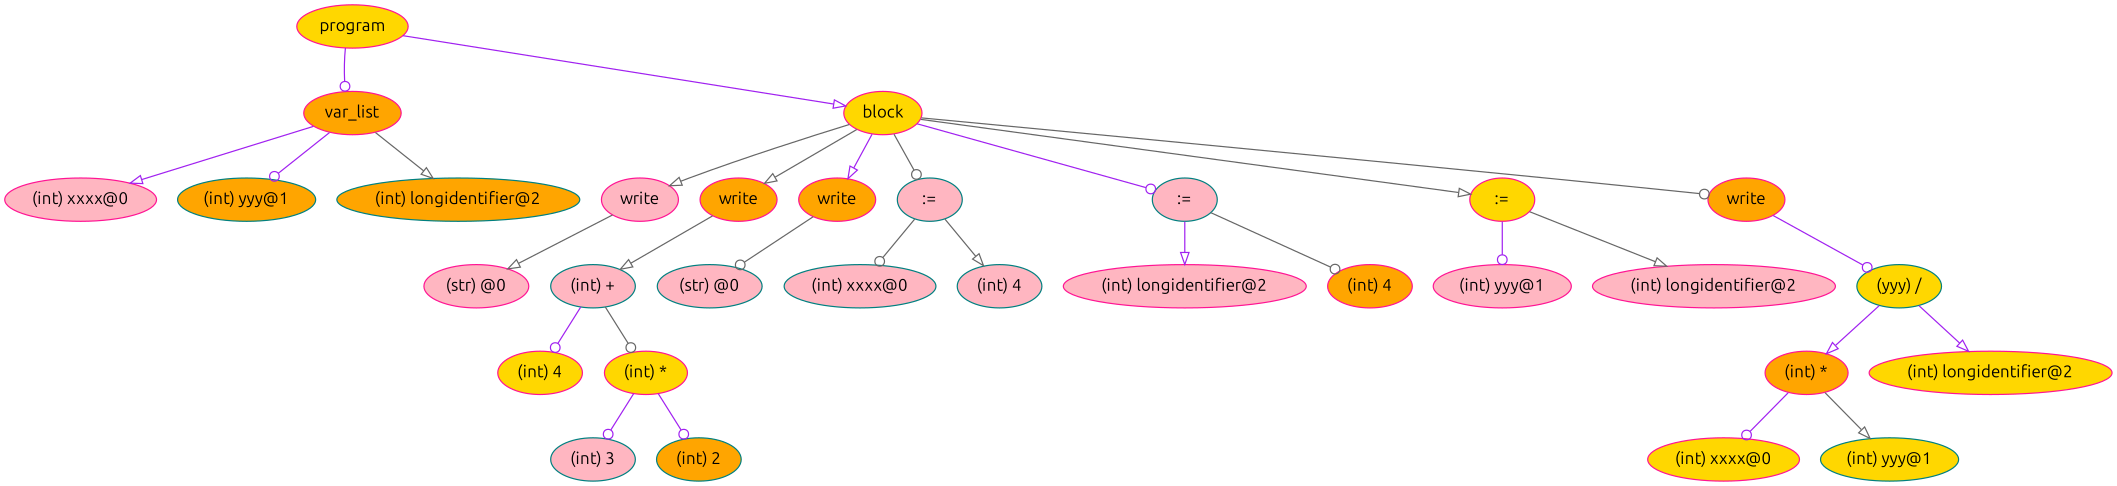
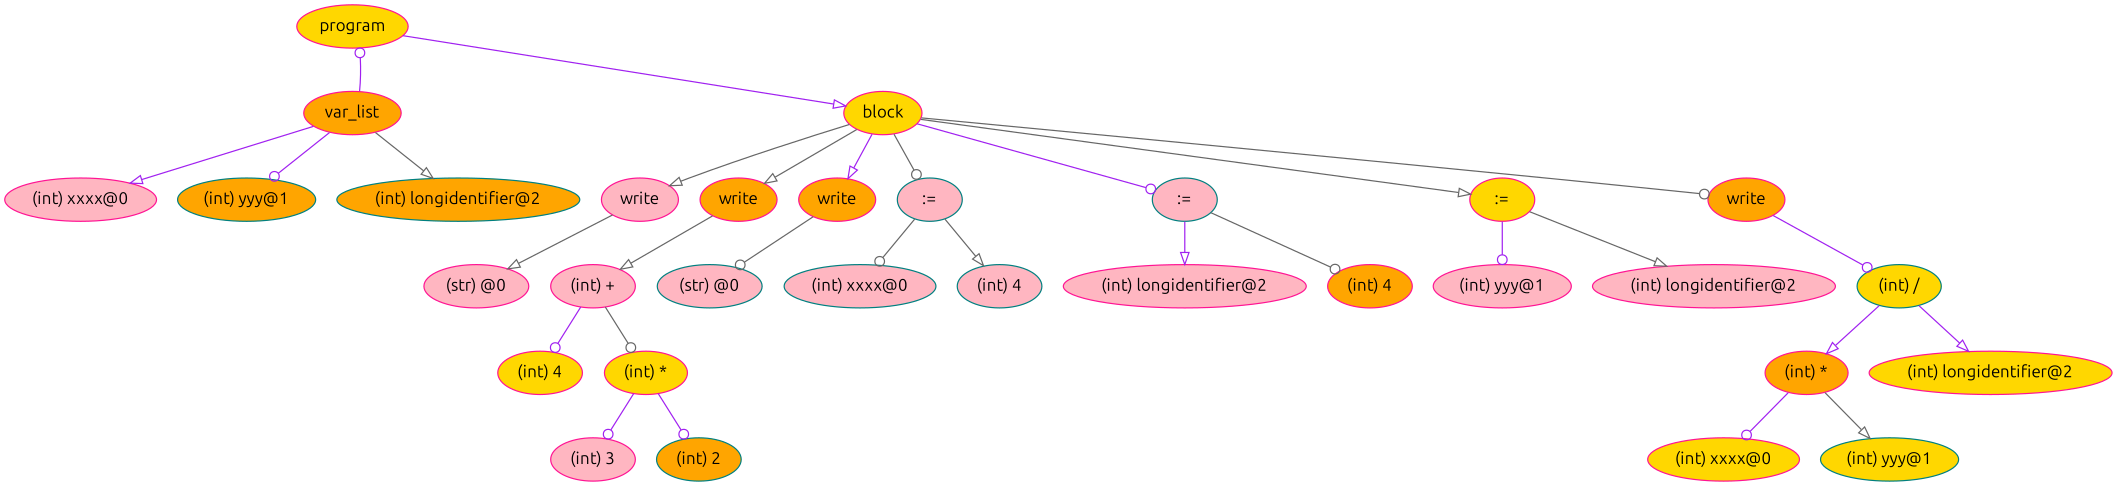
  digraph {
    fontname=Ubuntu
    ordering=out
    node [color=deeppink fillcolor=lightpink fontname=Ubuntu style=filled]
    edge [arrowhead=odot color=purple fontname=Ubuntu]
    n1 [fillcolor=gold label=program]
    n2 [fillcolor=orange label=var_list]
    n3 [fillcolor=gold label=block]
    n4 [label="(int) xxxx@0"]
    n5 [color=teal fillcolor=orange label="(int) yyy@1"]
    n6 [color=teal fillcolor=orange label="(int) longidentifier@2"]
    n7 [label=write]
    n8 [fillcolor=orange label=write]
    n9 [fillcolor=orange label=write]
    n10 [color=teal label=":="]
    n11 [color=teal label=":="]
    n12 [fillcolor=gold label=":="]
    n13 [fillcolor=orange label=write]
    n14 [label="(str) @0"]
-   n15 [color=teal label="(int) +"]
+   n15 [label="(int) +"]
    n16 [color=teal label="(str) @0"]
    n17 [color=teal label="(int) xxxx@0"]
    n18 [color=teal label="(int) 4"]
    n19 [label="(int) longidentifier@2"]
    n20 [fillcolor=orange label="(int) 4"]
    n21 [label="(int) yyy@1"]
    n22 [label="(int) longidentifier@2"]
-   n23 [color=teal fillcolor=gold label="(yyy) /"]
+   n23 [color=teal fillcolor=gold label="(int) /"]
    n24 [fillcolor=gold label="(int) 4"]
    n25 [fillcolor=gold label="(int) *"]
-   n26 [color=teal label="(int) 3"]
+   n26 [label="(int) 3"]
    n27 [color=teal fillcolor=orange label="(int) 2"]
    n28 [fillcolor=orange label="(int) *"]
    n29 [fillcolor=gold label="(int) longidentifier@2"]
    n30 [fillcolor=gold label="(int) xxxx@0"]
    n31 [color=teal fillcolor=gold label="(int) yyy@1"]
-   n1 -> n2
+   n2 -> n1
    n1 -> n3 [arrowhead=onormal]
    n2 -> n4 [arrowhead=onormal]
    n2 -> n5
    n2 -> n6 [arrowhead=onormal color=gray40]
    n3 -> n7 [arrowhead=onormal color=gray40]
    n3 -> n8 [arrowhead=onormal color=gray40]
    n3 -> n9 [arrowhead=onormal]
    n3 -> n10 [color=gray40]
    n3 -> n11
    n3 -> n12 [arrowhead=onormal color=gray40]
    n3 -> n13 [color=gray40]
    n7 -> n14 [arrowhead=onormal color=gray40]
    n8 -> n15 [arrowhead=onormal color=gray40]
    n9 -> n16 [color=gray40]
    n10 -> n17 [color=gray40]
    n10 -> n18 [arrowhead=onormal color=gray40]
    n11 -> n19 [arrowhead=onormal]
    n11 -> n20 [color=gray40]
    n12 -> n21
    n12 -> n22 [arrowhead=onormal color=gray40]
    n13 -> n23
    n15 -> n24
    n15 -> n25 [color=gray40]
    n23 -> n28 [arrowhead=onormal]
    n23 -> n29 [arrowhead=onormal]
    n25 -> n26
    n25 -> n27
    n28 -> n30
    n28 -> n31 [arrowhead=onormal color=gray40]
  }
